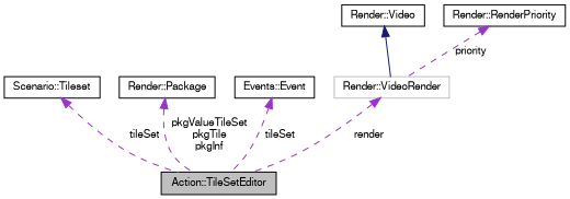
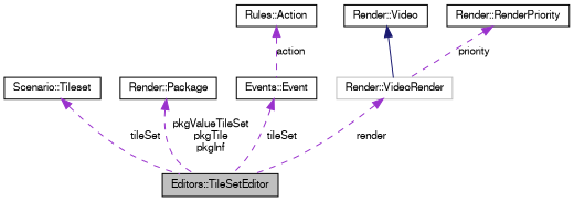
  digraph {
    node [color=black fillcolor=white fontname=FreeSans fontsize=10 shape=record style=filled]
    edge [color=darkorchid3 dir=back fontname=FreeSans fontsize=10 labelfontname=FreeSans labelfontsize=10 style=dashed]
-   n1 [fillcolor=grey75 fontcolor=black height=0.2 label="Action::TileSetEditor" width=0.4]
+   n1 [fillcolor=grey75 fontcolor=black height=0.2 label="Editors::TileSetEditor" width=0.4]
    n2 [height=0.2 label="Scenario::Tileset" width=0.4]
    n3 [height=0.2 label="Render::Package" width=0.4]
    n4 [height=0.2 label="Events::Event" width=0.4]
+   n5 [height=0.2 label="Rules::Action" width=0.4]
    n6 [color=grey75 height=0.2 label="Render::VideoRender" width=0.4]
    n7 [height=0.2 label="Render::Video" width=0.4]
    n8 [height=0.2 label="Render::RenderPriority" width=0.4]
    n2 -> n1 [label=tileSet]
    n3 -> n1 [label="pkgValueTileSet\npkgTile\npkgInf"]
    n4 -> n1 [label=tileSet]
+   n5 -> n4 [label=action]
    n6 -> n1 [label=render]
    n7 -> n6 [color=midnightblue style=solid]
    n8 -> n6 [label=priority]
  }
